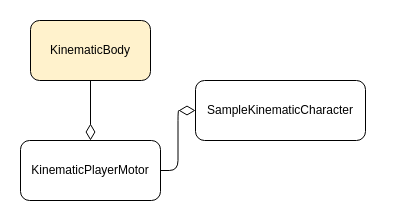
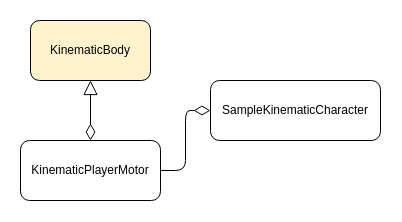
  <mxCell id="0" />
  <mxCell id="1" parent="0" />
  <mxCell id="2" value="KinematicBody" style="rounded=1;whiteSpace=wrap;html=1;fillColor=#fff2cc;" vertex="1" parent="1"><mxGeometry x="30" y="20" width="120" height="60" as="geometry" /></mxCell>
  <mxCell id="3" value="KinematicPlayerMotor" style="rounded=1;whiteSpace=wrap;html=1;" vertex="1" parent="1"><mxGeometry x="20" y="140" width="140" height="60" as="geometry" /></mxCell>
- <mxCell id="4" value="SampleKinematicCharacter" style="rounded=1;whiteSpace=wrap;html=1;" vertex="1" parent="1"><mxGeometry x="195" y="80" width="170" height="60" as="geometry" /></mxCell>
- <mxCell id="5" value="" style="endArrow=none;html=1;endSize=12;startArrow=diamondThin;startSize=14;startFill=0;edgeStyle=orthogonalEdgeStyle;align=left;verticalAlign=bottom;exitX=0.5;exitY=0;exitDx=0;exitDy=0;entryX=0.5;entryY=1;entryDx=0;entryDy=0;endFill=0;" edge="1" parent="1" source="3" target="2"><mxGeometry x="-0.8" y="-10" relative="1" as="geometry"><mxPoint x="100" y="130" as="sourcePoint" /><mxPoint x="260" y="130" as="targetPoint" /><mxPoint as="offset" /></mxGeometry></mxCell>
+ <mxCell id="4" value="SampleKinematicCharacter" style="rounded=1;whiteSpace=wrap;html=1;" vertex="1" parent="1"><mxGeometry x="210" y="80" width="170" height="60" as="geometry" /></mxCell>
+ <mxCell id="5" value="" style="endArrow=block;html=1;endSize=12;startArrow=diamondThin;startSize=14;startFill=0;edgeStyle=orthogonalEdgeStyle;align=left;verticalAlign=bottom;exitX=0.5;exitY=0;exitDx=0;exitDy=0;entryX=0.5;entryY=1;entryDx=0;entryDy=0;endFill=0;" edge="1" parent="1" source="3" target="2"><mxGeometry x="-0.8" y="-10" relative="1" as="geometry"><mxPoint x="100" y="130" as="sourcePoint" /><mxPoint x="260" y="130" as="targetPoint" /><mxPoint as="offset" /></mxGeometry></mxCell>
  <mxCell id="6" value="" style="endArrow=none;html=1;endSize=12;startArrow=diamondThin;startSize=14;startFill=0;edgeStyle=orthogonalEdgeStyle;align=left;verticalAlign=bottom;exitX=0;exitY=0.5;exitDx=0;exitDy=0;entryX=1;entryY=0.5;entryDx=0;entryDy=0;endFill=0;" edge="1" parent="1" source="4" target="3"><mxGeometry y="10" relative="1" as="geometry"><mxPoint x="60" y="280" as="sourcePoint" /><mxPoint x="220" y="280" as="targetPoint" /><mxPoint as="offset" /></mxGeometry></mxCell>
